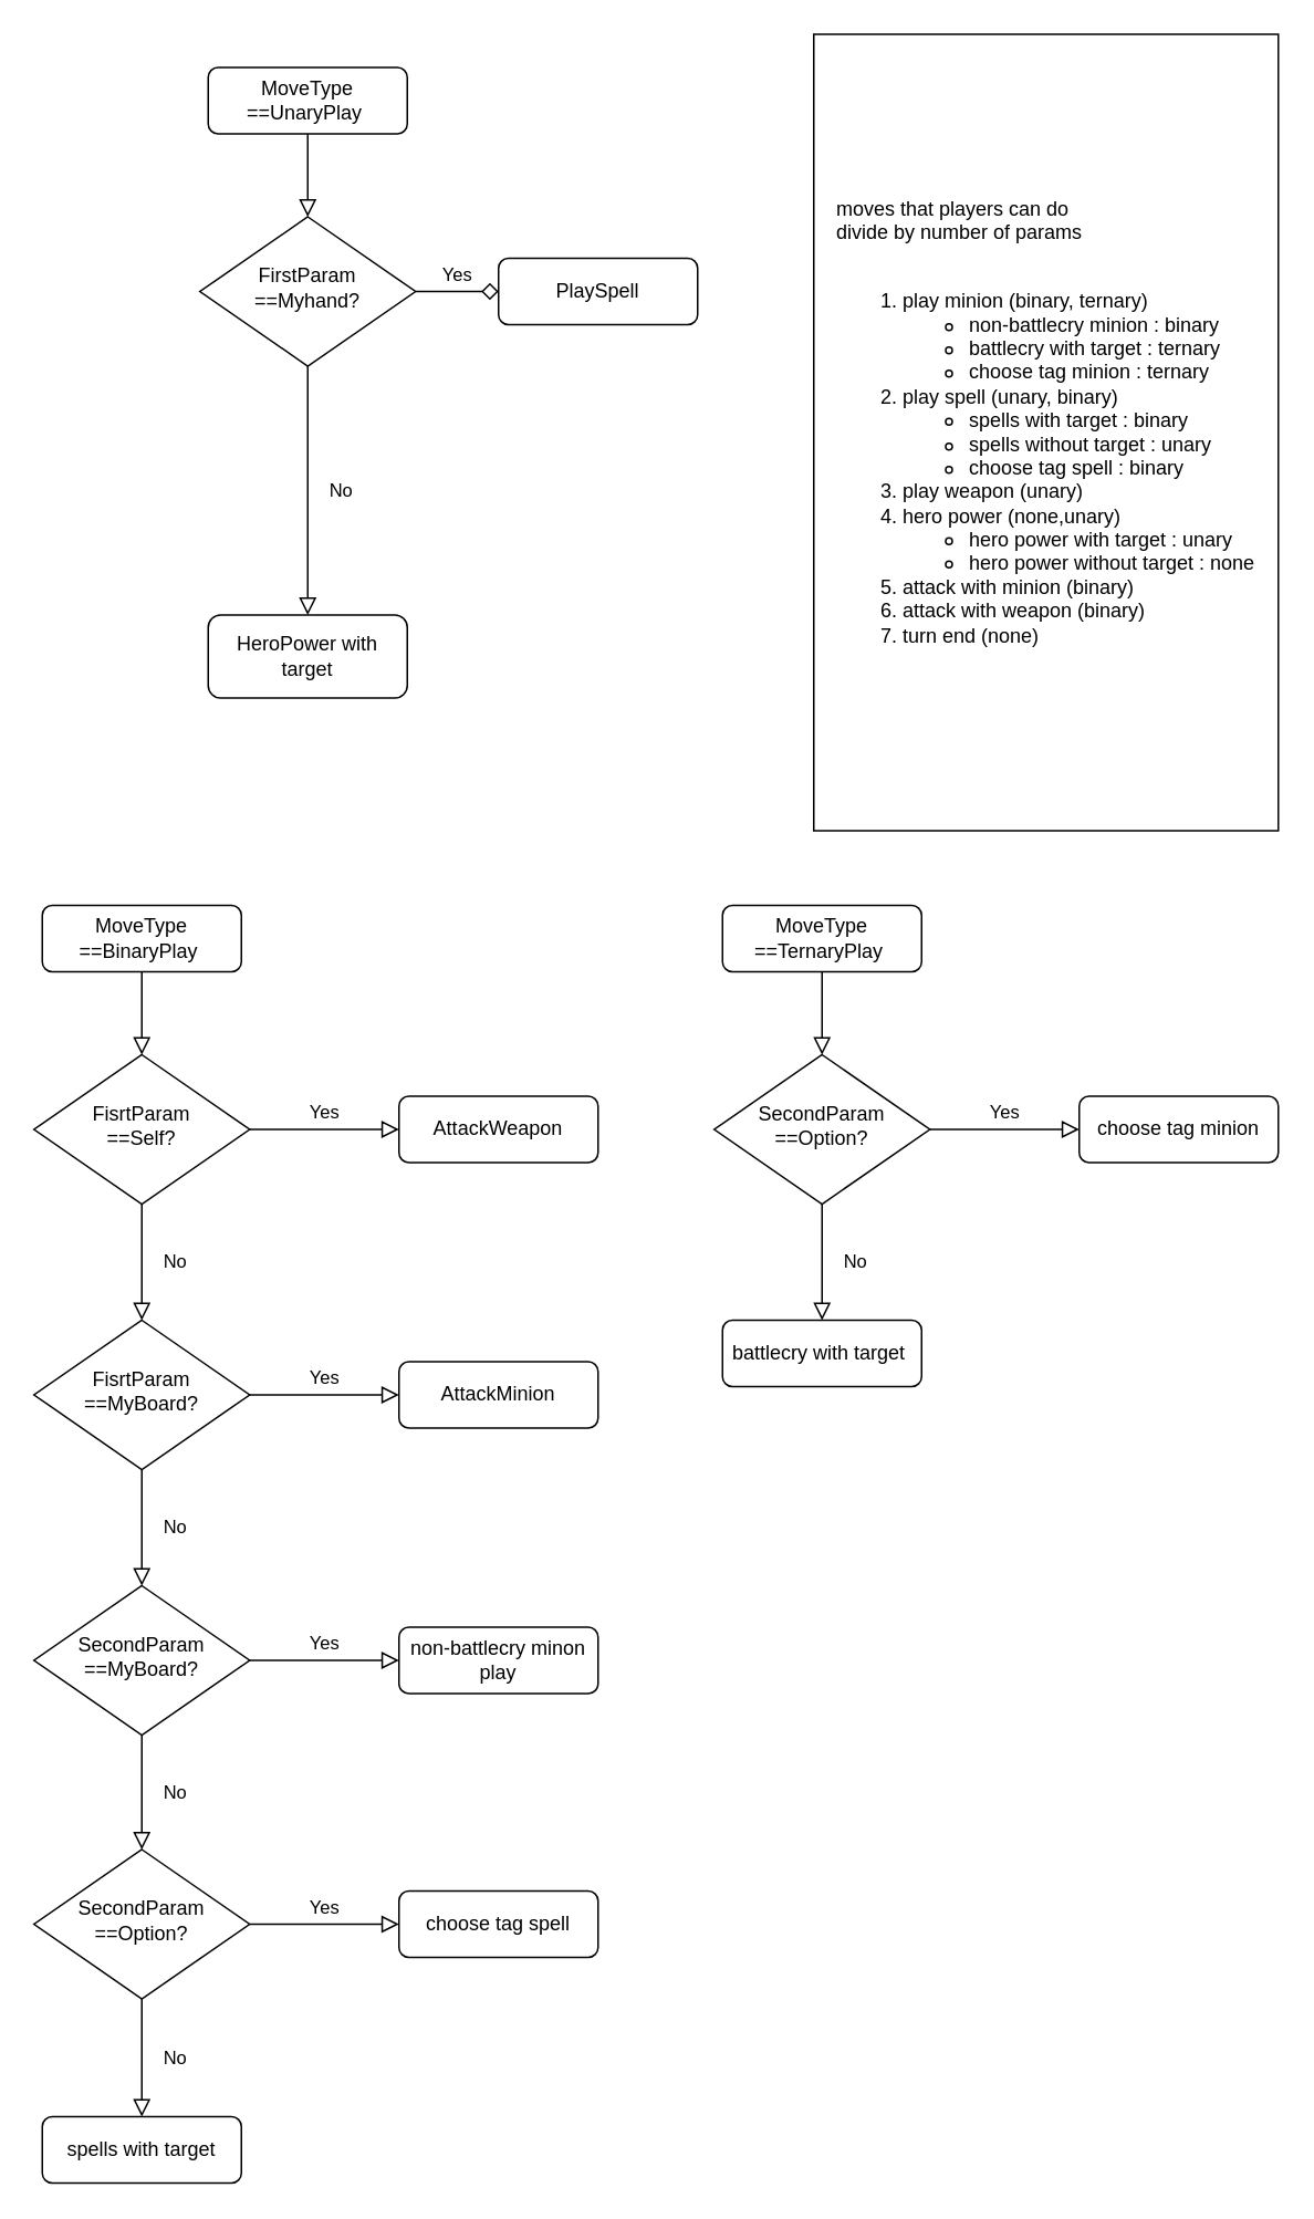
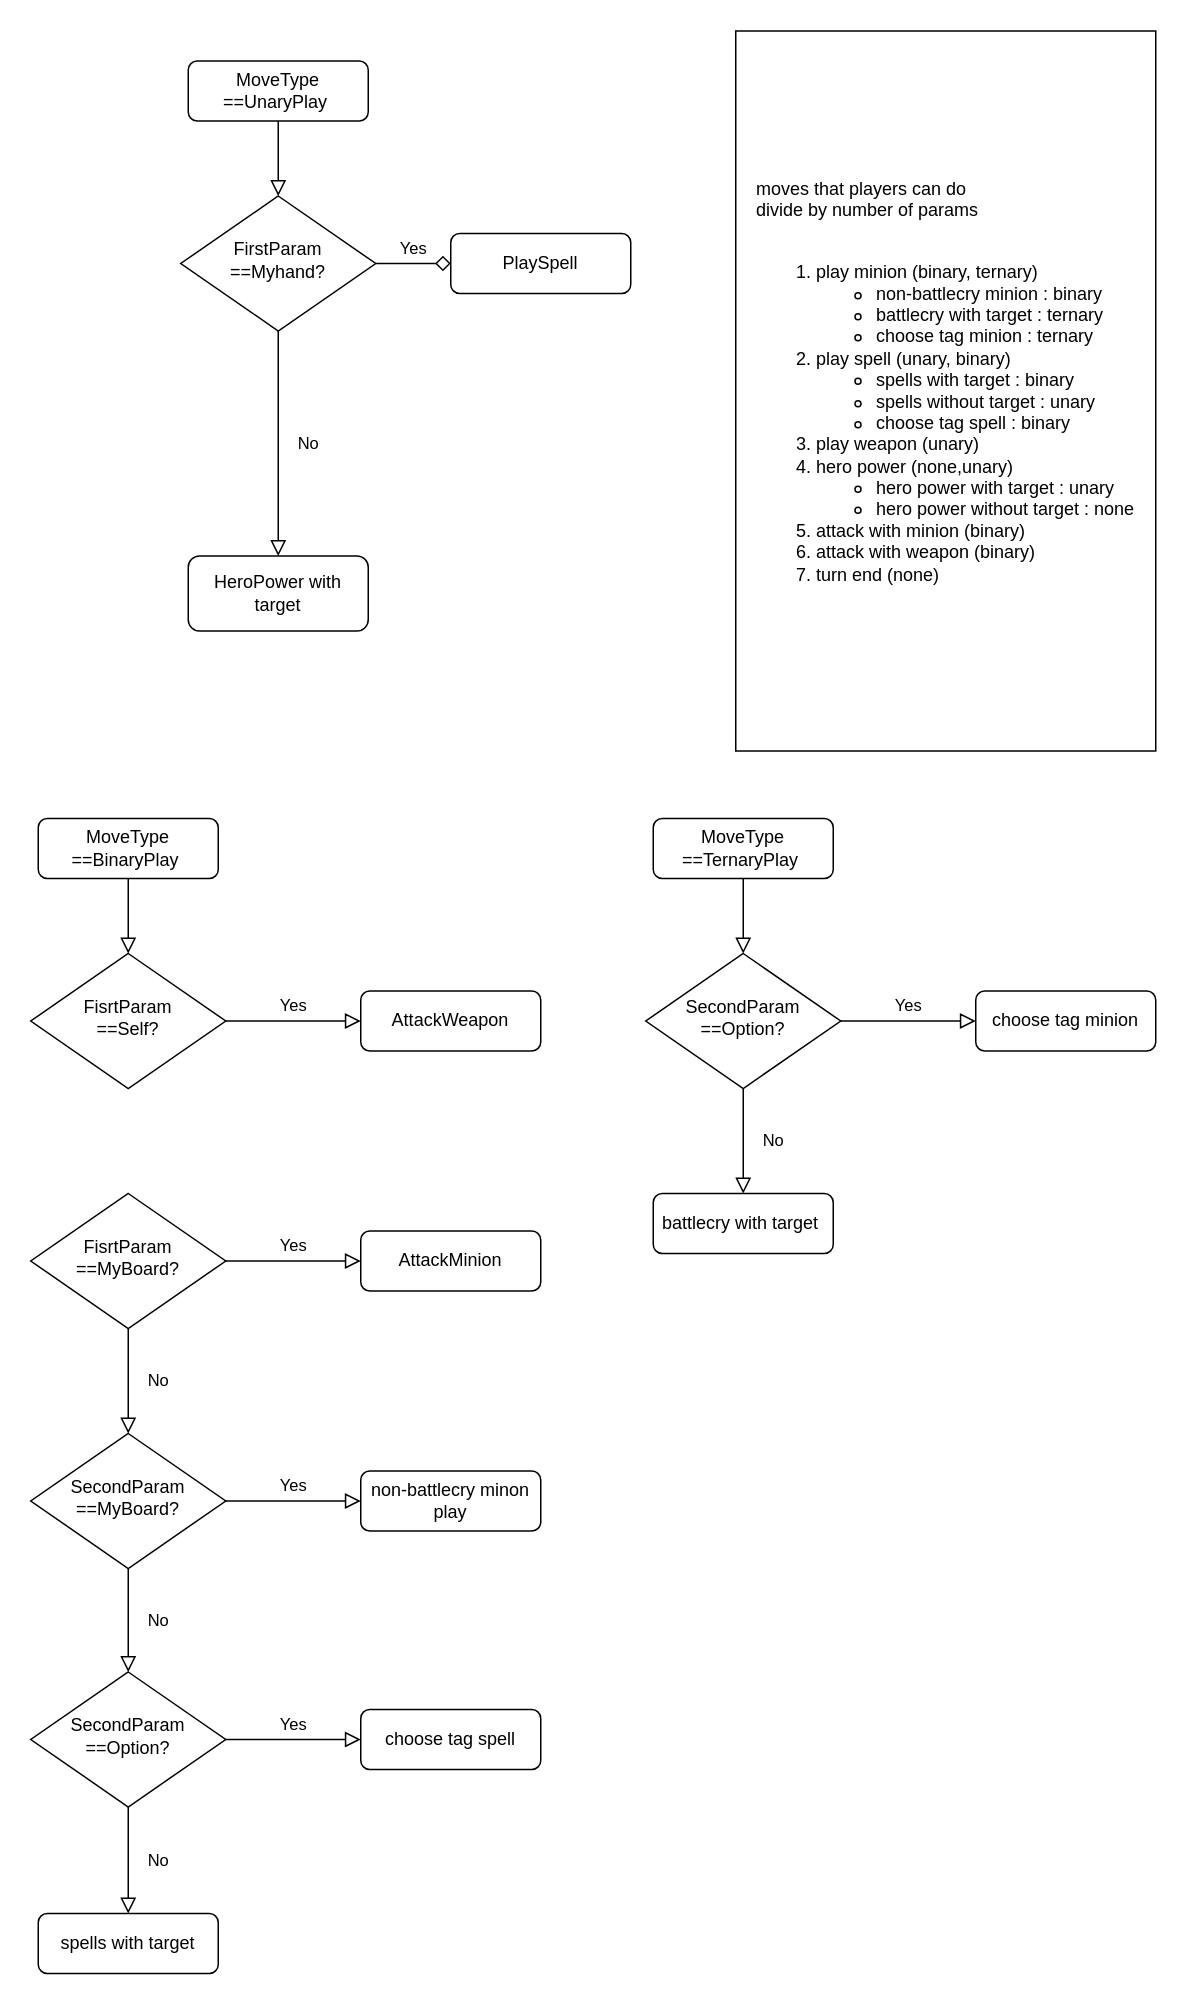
  <mxCell id="0" />
  <mxCell id="1" parent="0" />
  <mxCell id="2" value="" style="rounded=0;html=1;jettySize=auto;orthogonalLoop=1;fontSize=11;endArrow=block;endFill=0;endSize=8;strokeWidth=1;shadow=0;labelBackgroundColor=none;edgeStyle=orthogonalEdgeStyle;" parent="1" source="3" target="6" edge="1"><mxGeometry relative="1" as="geometry" /></mxCell>
  <mxCell id="3" value="MoveType ==UnaryPlay&amp;nbsp;" style="rounded=1;whiteSpace=wrap;html=1;fontSize=12;glass=0;strokeWidth=1;shadow=0;" parent="1" vertex="1"><mxGeometry x="125" y="40" width="120" height="40" as="geometry" /></mxCell>
  <mxCell id="4" value="No" style="rounded=0;html=1;jettySize=auto;orthogonalLoop=1;fontSize=11;endArrow=block;endFill=0;endSize=8;strokeWidth=1;shadow=0;labelBackgroundColor=none;edgeStyle=orthogonalEdgeStyle;entryX=0.5;entryY=0;entryDx=0;entryDy=0;" parent="1" source="6" target="8" edge="1"><mxGeometry y="20" relative="1" as="geometry"><mxPoint as="offset" /><mxPoint x="185" y="280" as="targetPoint" /></mxGeometry></mxCell>
  <mxCell id="5" value="Yes" style="edgeStyle=orthogonalEdgeStyle;rounded=0;html=1;jettySize=auto;orthogonalLoop=1;fontSize=11;endArrow=diamond;endFill=0;endSize=8;strokeWidth=1;shadow=0;labelBackgroundColor=none;" parent="1" source="6" target="7" edge="1"><mxGeometry y="10" relative="1" as="geometry"><mxPoint as="offset" /></mxGeometry></mxCell>
  <mxCell id="6" value="FirstParam&lt;br&gt;==Myhand?" style="rhombus;whiteSpace=wrap;html=1;shadow=0;fontFamily=Helvetica;fontSize=12;align=center;strokeWidth=1;spacing=6;spacingTop=-4;" parent="1" vertex="1"><mxGeometry x="120" y="130" width="130" height="90" as="geometry" /></mxCell>
  <mxCell id="7" value="PlaySpell" style="rounded=1;whiteSpace=wrap;html=1;fontSize=12;glass=0;strokeWidth=1;shadow=0;" parent="1" vertex="1"><mxGeometry x="300" y="155" width="120" height="40" as="geometry" /></mxCell>
  <mxCell id="8" value="HeroPower with target" style="rounded=1;whiteSpace=wrap;html=1;fontSize=12;glass=0;strokeWidth=1;shadow=0;" parent="1" vertex="1"><mxGeometry x="125" y="370" width="120" height="50" as="geometry" /></mxCell>
  <mxCell id="9" value="&lt;div style=&quot;text-align: justify;&quot;&gt;&lt;span style=&quot;background-color: initial;&quot;&gt;moves that players can do&amp;nbsp;&lt;/span&gt;&lt;/div&gt;&lt;div style=&quot;text-align: justify;&quot;&gt;&lt;span style=&quot;background-color: initial;&quot;&gt;divide by number of params&lt;/span&gt;&lt;/div&gt;&lt;div style=&quot;text-align: justify;&quot;&gt;&lt;br&gt;&lt;/div&gt;&lt;ol&gt;&lt;li style=&quot;text-align: justify;&quot;&gt;play minion (binary, ternary)&lt;/li&gt;&lt;ul&gt;&lt;li style=&quot;text-align: justify;&quot;&gt;non-battlecry minion : binary&lt;/li&gt;&lt;li style=&quot;text-align: justify;&quot;&gt;battlecry with target : ternary&lt;/li&gt;&lt;li style=&quot;text-align: justify;&quot;&gt;choose tag minion : ternary&lt;/li&gt;&lt;/ul&gt;&lt;li style=&quot;text-align: justify;&quot;&gt;play spell (unary, binary)&lt;/li&gt;&lt;ul&gt;&lt;li style=&quot;text-align: justify;&quot;&gt;spells with target : binary&lt;/li&gt;&lt;li style=&quot;text-align: justify;&quot;&gt;spells without target : unary&lt;/li&gt;&lt;li style=&quot;text-align: justify;&quot;&gt;choose tag spell : binary&lt;/li&gt;&lt;/ul&gt;&lt;li style=&quot;text-align: justify;&quot;&gt;play weapon (unary)&lt;/li&gt;&lt;li style=&quot;text-align: justify;&quot;&gt;hero power (none,unary)&lt;/li&gt;&lt;ul&gt;&lt;li style=&quot;text-align: justify;&quot;&gt;hero power with target : unary&lt;/li&gt;&lt;li style=&quot;text-align: justify;&quot;&gt;hero power without target : none&lt;/li&gt;&lt;/ul&gt;&lt;li style=&quot;text-align: justify;&quot;&gt;attack with minion (binary)&lt;/li&gt;&lt;li style=&quot;text-align: justify;&quot;&gt;attack with weapon (binary)&lt;/li&gt;&lt;li style=&quot;text-align: justify;&quot;&gt;turn end (none)&lt;/li&gt;&lt;/ol&gt;" style="rounded=0;whiteSpace=wrap;html=1;" parent="1" vertex="1"><mxGeometry x="490" y="20" width="280" height="480" as="geometry" /></mxCell>
  <mxCell id="10" value="" style="rounded=0;html=1;jettySize=auto;orthogonalLoop=1;fontSize=11;endArrow=block;endFill=0;endSize=8;strokeWidth=1;shadow=0;labelBackgroundColor=none;edgeStyle=orthogonalEdgeStyle;" parent="1" source="11" target="14" edge="1"><mxGeometry relative="1" as="geometry" /></mxCell>
  <mxCell id="11" value="MoveType ==BinaryPlay&amp;nbsp;" style="rounded=1;whiteSpace=wrap;html=1;fontSize=12;glass=0;strokeWidth=1;shadow=0;" parent="1" vertex="1"><mxGeometry x="25" y="545" width="120" height="40" as="geometry" /></mxCell>
- <mxCell id="12" value="No" style="rounded=0;html=1;jettySize=auto;orthogonalLoop=1;fontSize=11;endArrow=block;endFill=0;endSize=8;strokeWidth=1;shadow=0;labelBackgroundColor=none;edgeStyle=orthogonalEdgeStyle;entryX=0.5;entryY=0;entryDx=0;entryDy=0;" parent="1" source="14" target="15" edge="1"><mxGeometry y="20" relative="1" as="geometry"><mxPoint as="offset" /><mxPoint x="85" y="875" as="targetPoint" /></mxGeometry></mxCell>
  <mxCell id="13" value="Yes" style="edgeStyle=orthogonalEdgeStyle;rounded=0;html=1;jettySize=auto;orthogonalLoop=1;fontSize=11;endArrow=block;endFill=0;endSize=8;strokeWidth=1;shadow=0;labelBackgroundColor=none;entryX=0;entryY=0.5;entryDx=0;entryDy=0;" parent="1" source="14" target="16" edge="1"><mxGeometry y="10" relative="1" as="geometry"><mxPoint as="offset" /><mxPoint x="229" y="680" as="targetPoint" /></mxGeometry></mxCell>
  <mxCell id="14" value="FisrtParam&lt;br&gt;==Self?" style="rhombus;whiteSpace=wrap;html=1;shadow=0;fontFamily=Helvetica;fontSize=12;align=center;strokeWidth=1;spacing=6;spacingTop=-4;" parent="1" vertex="1"><mxGeometry x="20" y="635" width="130" height="90" as="geometry" /></mxCell>
  <mxCell id="15" value="FisrtParam&lt;br&gt;==MyBoard?" style="rhombus;whiteSpace=wrap;html=1;shadow=0;fontFamily=Helvetica;fontSize=12;align=center;strokeWidth=1;spacing=6;spacingTop=-4;" parent="1" vertex="1"><mxGeometry x="20" y="795" width="130" height="90" as="geometry" /></mxCell>
  <mxCell id="16" value="AttackWeapon" style="rounded=1;whiteSpace=wrap;html=1;fontSize=12;glass=0;strokeWidth=1;shadow=0;" parent="1" vertex="1"><mxGeometry x="240" y="660" width="120" height="40" as="geometry" /></mxCell>
  <mxCell id="17" value="Yes" style="edgeStyle=orthogonalEdgeStyle;rounded=0;html=1;jettySize=auto;orthogonalLoop=1;fontSize=11;endArrow=block;endFill=0;endSize=8;strokeWidth=1;shadow=0;labelBackgroundColor=none;entryX=0;entryY=0.5;entryDx=0;entryDy=0;exitX=1;exitY=0.5;exitDx=0;exitDy=0;" parent="1" source="15" target="18" edge="1"><mxGeometry y="10" relative="1" as="geometry"><mxPoint as="offset" /><mxPoint x="170" y="835" as="sourcePoint" /><mxPoint x="249" y="835" as="targetPoint" /></mxGeometry></mxCell>
  <mxCell id="18" value="AttackMinion" style="rounded=1;whiteSpace=wrap;html=1;fontSize=12;glass=0;strokeWidth=1;shadow=0;" parent="1" vertex="1"><mxGeometry x="240" y="820" width="120" height="40" as="geometry" /></mxCell>
  <mxCell id="19" value="No" style="rounded=0;html=1;jettySize=auto;orthogonalLoop=1;fontSize=11;endArrow=block;endFill=0;endSize=8;strokeWidth=1;shadow=0;labelBackgroundColor=none;edgeStyle=orthogonalEdgeStyle;exitX=0.5;exitY=1;exitDx=0;exitDy=0;entryX=0.5;entryY=0;entryDx=0;entryDy=0;" parent="1" source="15" target="20" edge="1"><mxGeometry y="20" relative="1" as="geometry"><mxPoint as="offset" /><mxPoint x="85" y="985" as="targetPoint" /><mxPoint x="95" y="735" as="sourcePoint" /></mxGeometry></mxCell>
  <mxCell id="20" value="SecondParam&lt;br&gt;==MyBoard?" style="rhombus;whiteSpace=wrap;html=1;shadow=0;fontFamily=Helvetica;fontSize=12;align=center;strokeWidth=1;spacing=6;spacingTop=-4;" parent="1" vertex="1"><mxGeometry x="20" y="955" width="130" height="90" as="geometry" /></mxCell>
  <mxCell id="21" value="Yes" style="edgeStyle=orthogonalEdgeStyle;rounded=0;html=1;jettySize=auto;orthogonalLoop=1;fontSize=11;endArrow=block;endFill=0;endSize=8;strokeWidth=1;shadow=0;labelBackgroundColor=none;entryX=0;entryY=0.5;entryDx=0;entryDy=0;exitX=1;exitY=0.5;exitDx=0;exitDy=0;" parent="1" source="20" target="22" edge="1"><mxGeometry y="10" relative="1" as="geometry"><mxPoint as="offset" /><mxPoint x="160" y="1000" as="sourcePoint" /><mxPoint x="259" y="995" as="targetPoint" /></mxGeometry></mxCell>
  <mxCell id="22" value="non-battlecry minon play" style="rounded=1;whiteSpace=wrap;html=1;fontSize=12;glass=0;strokeWidth=1;shadow=0;" parent="1" vertex="1"><mxGeometry x="240" y="980" width="120" height="40" as="geometry" /></mxCell>
  <mxCell id="23" value="No" style="rounded=0;html=1;jettySize=auto;orthogonalLoop=1;fontSize=11;endArrow=block;endFill=0;endSize=8;strokeWidth=1;shadow=0;labelBackgroundColor=none;edgeStyle=orthogonalEdgeStyle;exitX=0.5;exitY=1;exitDx=0;exitDy=0;entryX=0.5;entryY=0;entryDx=0;entryDy=0;" parent="1" source="20" target="24" edge="1"><mxGeometry y="20" relative="1" as="geometry"><mxPoint as="offset" /><mxPoint x="85" y="1155" as="targetPoint" /><mxPoint x="85" y="1055" as="sourcePoint" /></mxGeometry></mxCell>
  <mxCell id="24" value="SecondParam&lt;br&gt;==Option?" style="rhombus;whiteSpace=wrap;html=1;shadow=0;fontFamily=Helvetica;fontSize=12;align=center;strokeWidth=1;spacing=6;spacingTop=-4;" parent="1" vertex="1"><mxGeometry x="20" y="1114" width="130" height="90" as="geometry" /></mxCell>
  <mxCell id="25" value="Yes" style="edgeStyle=orthogonalEdgeStyle;rounded=0;html=1;jettySize=auto;orthogonalLoop=1;fontSize=11;endArrow=block;endFill=0;endSize=8;strokeWidth=1;shadow=0;labelBackgroundColor=none;entryX=0;entryY=0.5;entryDx=0;entryDy=0;exitX=1;exitY=0.5;exitDx=0;exitDy=0;" parent="1" source="24" target="26" edge="1"><mxGeometry y="10" relative="1" as="geometry"><mxPoint as="offset" /><mxPoint x="160" y="1159" as="sourcePoint" /><mxPoint x="269" y="1154" as="targetPoint" /></mxGeometry></mxCell>
  <mxCell id="26" value="choose tag spell" style="rounded=1;whiteSpace=wrap;html=1;fontSize=12;glass=0;strokeWidth=1;shadow=0;" parent="1" vertex="1"><mxGeometry x="240" y="1139" width="120" height="40" as="geometry" /></mxCell>
  <mxCell id="27" value="No" style="rounded=0;html=1;jettySize=auto;orthogonalLoop=1;fontSize=11;endArrow=block;endFill=0;endSize=8;strokeWidth=1;shadow=0;labelBackgroundColor=none;edgeStyle=orthogonalEdgeStyle;exitX=0.5;exitY=1;exitDx=0;exitDy=0;entryX=0.5;entryY=0;entryDx=0;entryDy=0;" parent="1" source="24" target="28" edge="1"><mxGeometry y="20" relative="1" as="geometry"><mxPoint as="offset" /><mxPoint x="85" y="1273" as="targetPoint" /><mxPoint x="85" y="1204" as="sourcePoint" /></mxGeometry></mxCell>
  <mxCell id="28" value="spells with target" style="rounded=1;whiteSpace=wrap;html=1;fontSize=12;glass=0;strokeWidth=1;shadow=0;" parent="1" vertex="1"><mxGeometry x="25" y="1275" width="120" height="40" as="geometry" /></mxCell>
  <mxCell id="29" value="" style="rounded=0;html=1;jettySize=auto;orthogonalLoop=1;fontSize=11;endArrow=block;endFill=0;endSize=8;strokeWidth=1;shadow=0;labelBackgroundColor=none;edgeStyle=orthogonalEdgeStyle;" parent="1" source="30" target="33" edge="1"><mxGeometry relative="1" as="geometry" /></mxCell>
  <mxCell id="30" value="MoveType ==TernaryPlay&amp;nbsp;" style="rounded=1;whiteSpace=wrap;html=1;fontSize=12;glass=0;strokeWidth=1;shadow=0;" parent="1" vertex="1"><mxGeometry x="435" y="545" width="120" height="40" as="geometry" /></mxCell>
  <mxCell id="31" value="No" style="rounded=0;html=1;jettySize=auto;orthogonalLoop=1;fontSize=11;endArrow=block;endFill=0;endSize=8;strokeWidth=1;shadow=0;labelBackgroundColor=none;edgeStyle=orthogonalEdgeStyle;entryX=0.5;entryY=0;entryDx=0;entryDy=0;" parent="1" source="33" target="35" edge="1"><mxGeometry y="20" relative="1" as="geometry"><mxPoint as="offset" /><mxPoint x="495" y="795" as="targetPoint" /></mxGeometry></mxCell>
  <mxCell id="32" value="Yes" style="edgeStyle=orthogonalEdgeStyle;rounded=0;html=1;jettySize=auto;orthogonalLoop=1;fontSize=11;endArrow=block;endFill=0;endSize=8;strokeWidth=1;shadow=0;labelBackgroundColor=none;entryX=0;entryY=0.5;entryDx=0;entryDy=0;" parent="1" source="33" target="34" edge="1"><mxGeometry y="10" relative="1" as="geometry"><mxPoint as="offset" /><mxPoint x="639" y="680" as="targetPoint" /></mxGeometry></mxCell>
  <mxCell id="33" value="SecondParam&lt;br&gt;==Option?" style="rhombus;whiteSpace=wrap;html=1;shadow=0;fontFamily=Helvetica;fontSize=12;align=center;strokeWidth=1;spacing=6;spacingTop=-4;" parent="1" vertex="1"><mxGeometry x="430" y="635" width="130" height="90" as="geometry" /></mxCell>
  <mxCell id="34" value="choose tag minion" style="rounded=1;whiteSpace=wrap;html=1;fontSize=12;glass=0;strokeWidth=1;shadow=0;" parent="1" vertex="1"><mxGeometry x="650" y="660" width="120" height="40" as="geometry" /></mxCell>
  <mxCell id="35" value="battlecry with target&amp;nbsp;" style="rounded=1;whiteSpace=wrap;html=1;fontSize=12;glass=0;strokeWidth=1;shadow=0;" parent="1" vertex="1"><mxGeometry x="435" y="795" width="120" height="40" as="geometry" /></mxCell>
